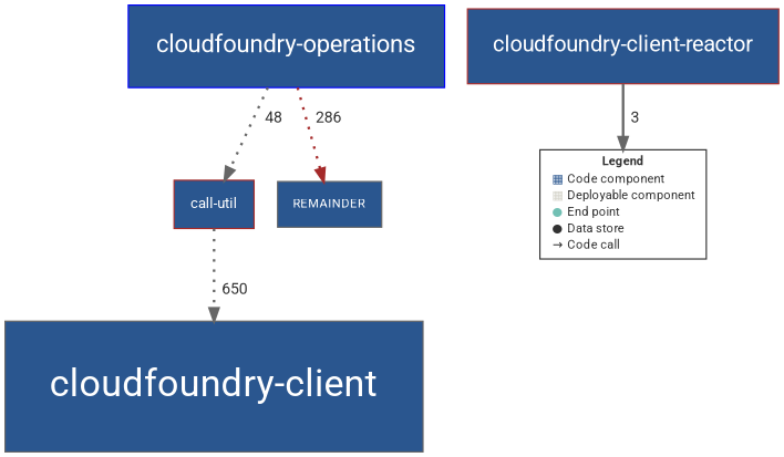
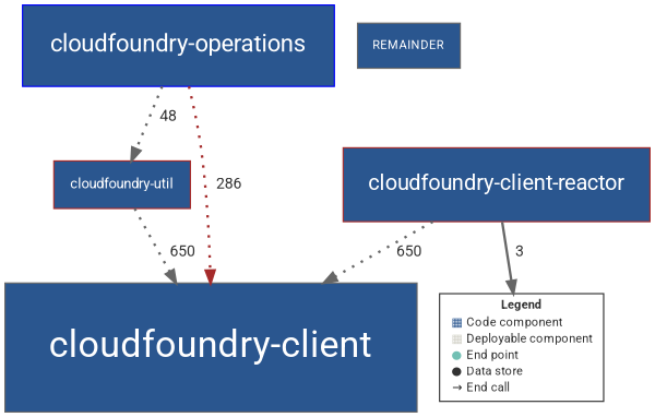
  digraph {
    compound=true
    fontname=Roboto
    rankdir=TD
    node [color=brown fillcolor="#2A568F" fontcolor="#FFFFFF" fontname=Roboto fontsize=10 penwidth=1 shape=box style=filled]
    edge [color=gray40 fontcolor="#323232" fontname=Roboto fontsize=12 penwidth=2 style=dotted]
    n1 [color=blue fontsize=19 label="cloudfoundry-operations" margin=0.304]
-   n2 [fontsize=11 label="call-util" margin=0.176]
+   n2 [fontsize=11 label="cloudfoundry-util" margin=0.176]
    n3 [color=gray40 fontsize=30 label="cloudfoundry-client" margin=0.48]
    n4 [color=gray40 label=REMAINDER margin=0.16]
    n5 [fontsize=17 label="cloudfoundry-client-reactor" margin=0.272]
-   n6 [color="#323232" fillcolor="#FFFFFF" fontcolor="#323232" label=<<TABLE BORDER="0" CELLPADDING="1" CELLSPACING="0"> <TR><TD COLSPAN="2"><B>Legend</B></TD></TR> <TR><TD><FONT COLOR="#2A568F">&#9638;</FONT></TD><TD ALIGN="left">Code component</TD></TR> <TR><TD><FONT COLOR="#D2D1C7">&#9638;</FONT></TD><TD ALIGN="left">Deployable component</TD></TR> <TR><TD><FONT COLOR="#72C0B4">&#9679;</FONT></TD><TD ALIGN="left">End point</TD></TR> <TR><TD><FONT COLOR="#323232">&#9679;</FONT></TD><TD ALIGN="left">Data store</TD></TR> <TR><TD><FONT COLOR="#323232">&rarr;</FONT></TD><TD ALIGN="left">Code call</TD></TR> </TABLE> >]
+   n6 [color="#323232" fillcolor="#FFFFFF" fontcolor="#323232" label=<<TABLE BORDER="0" CELLPADDING="1" CELLSPACING="0"> <TR><TD COLSPAN="2"><B>Legend</B></TD></TR> <TR><TD><FONT COLOR="#2A568F">&#9638;</FONT></TD><TD ALIGN="left">Code component</TD></TR> <TR><TD><FONT COLOR="#D2D1C7">&#9638;</FONT></TD><TD ALIGN="left">Deployable component</TD></TR> <TR><TD><FONT COLOR="#72C0B4">&#9679;</FONT></TD><TD ALIGN="left">End point</TD></TR> <TR><TD><FONT COLOR="#323232">&#9679;</FONT></TD><TD ALIGN="left">Data store</TD></TR> <TR><TD><FONT COLOR="#323232">&rarr;</FONT></TD><TD ALIGN="left">End call</TD></TR> </TABLE> >]
    n1 -> n2 [label="  48"]
-   n1 -> n4 [color=brown label="  286"]
+   n1 -> n3 [color=brown label="  286"]
    n2 -> n3 [label="  650"]
+   n5 -> n3 [label="  650"]
    n5 -> n6 [label="  3" style=bold]
  }
